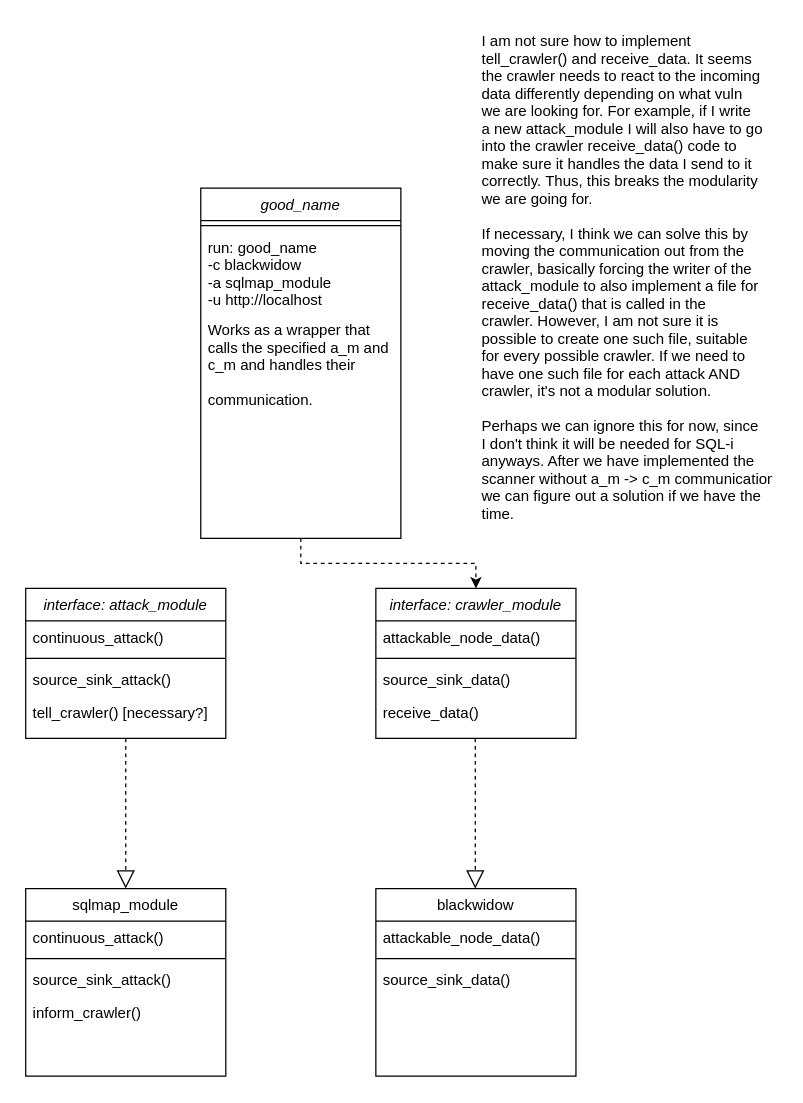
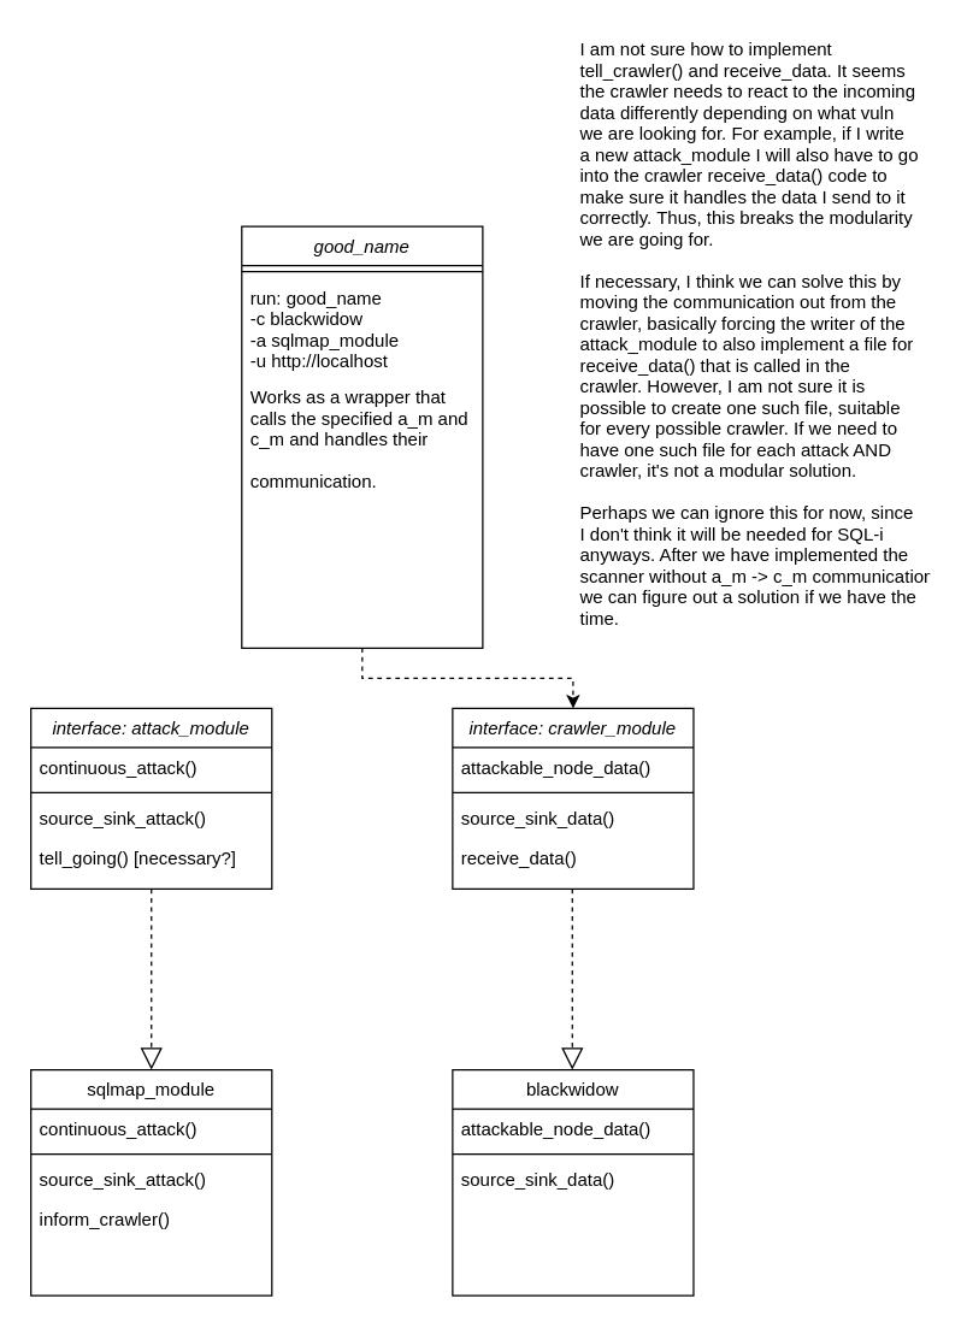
  <mxCell id="0" />
  <mxCell id="1" parent="0" />
  <mxCell id="2" value="interface: attack_module" style="swimlane;fontStyle=2;align=center;verticalAlign=top;childLayout=stackLayout;horizontal=1;startSize=26;horizontalStack=0;resizeParent=1;resizeLast=0;collapsible=1;marginBottom=0;rounded=0;shadow=0;strokeWidth=1;" parent="1" vertex="1"><mxGeometry x="20" y="470" width="160" height="120" as="geometry"><mxRectangle x="220" y="120" width="160" height="26" as="alternateBounds" /></mxGeometry></mxCell>
  <mxCell id="3" value="continuous_attack()" style="text;align=left;verticalAlign=top;spacingLeft=4;spacingRight=4;overflow=hidden;rotatable=0;points=[[0,0.5],[1,0.5]];portConstraint=eastwest;" parent="2" vertex="1"><mxGeometry y="26" width="160" height="26" as="geometry" /></mxCell>
  <mxCell id="4" value="" style="line;html=1;strokeWidth=1;align=left;verticalAlign=middle;spacingTop=-1;spacingLeft=3;spacingRight=3;rotatable=0;labelPosition=right;points=[];portConstraint=eastwest;" parent="2" vertex="1"><mxGeometry y="52" width="160" height="8" as="geometry" /></mxCell>
  <mxCell id="5" value="source_sink_attack()" style="text;align=left;verticalAlign=top;spacingLeft=4;spacingRight=4;overflow=hidden;rotatable=0;points=[[0,0.5],[1,0.5]];portConstraint=eastwest;" parent="2" vertex="1"><mxGeometry y="60" width="160" height="26" as="geometry" /></mxCell>
- <mxCell id="6" value="tell_crawler() [necessary?]" style="text;align=left;verticalAlign=top;spacingLeft=4;spacingRight=4;overflow=hidden;rotatable=0;points=[[0,0.5],[1,0.5]];portConstraint=eastwest;" parent="2" vertex="1"><mxGeometry y="86" width="160" height="26" as="geometry" /></mxCell>
+ <mxCell id="6" value="tell_going() [necessary?]" style="text;align=left;verticalAlign=top;spacingLeft=4;spacingRight=4;overflow=hidden;rotatable=0;points=[[0,0.5],[1,0.5]];portConstraint=eastwest;" parent="2" vertex="1"><mxGeometry y="86" width="160" height="26" as="geometry" /></mxCell>
  <mxCell id="7" value="sqlmap_module" style="swimlane;fontStyle=0;align=center;verticalAlign=top;childLayout=stackLayout;horizontal=1;startSize=26;horizontalStack=0;resizeParent=1;resizeLast=0;collapsible=1;marginBottom=0;rounded=0;shadow=0;strokeWidth=1;" parent="1" vertex="1"><mxGeometry x="20" y="710" width="160" height="150" as="geometry"><mxRectangle x="340" y="380" width="170" height="26" as="alternateBounds" /></mxGeometry></mxCell>
  <mxCell id="8" value="continuous_attack()" style="text;align=left;verticalAlign=top;spacingLeft=4;spacingRight=4;overflow=hidden;rotatable=0;points=[[0,0.5],[1,0.5]];portConstraint=eastwest;" parent="7" vertex="1"><mxGeometry y="26" width="160" height="26" as="geometry" /></mxCell>
  <mxCell id="9" value="" style="line;html=1;strokeWidth=1;align=left;verticalAlign=middle;spacingTop=-1;spacingLeft=3;spacingRight=3;rotatable=0;labelPosition=right;points=[];portConstraint=eastwest;" parent="7" vertex="1"><mxGeometry y="52" width="160" height="8" as="geometry" /></mxCell>
  <mxCell id="10" value="source_sink_attack()" style="text;align=left;verticalAlign=top;spacingLeft=4;spacingRight=4;overflow=hidden;rotatable=0;points=[[0,0.5],[1,0.5]];portConstraint=eastwest;" parent="7" vertex="1"><mxGeometry y="60" width="160" height="26" as="geometry" /></mxCell>
  <mxCell id="11" value="inform_crawler()" style="text;align=left;verticalAlign=top;spacingLeft=4;spacingRight=4;overflow=hidden;rotatable=0;points=[[0,0.5],[1,0.5]];portConstraint=eastwest;" parent="7" vertex="1"><mxGeometry y="86" width="160" height="26" as="geometry" /></mxCell>
  <mxCell id="12" value="interface: crawler_module" style="swimlane;fontStyle=2;align=center;verticalAlign=top;childLayout=stackLayout;horizontal=1;startSize=26;horizontalStack=0;resizeParent=1;resizeLast=0;collapsible=1;marginBottom=0;rounded=0;shadow=0;strokeWidth=1;" parent="1" vertex="1"><mxGeometry x="300" y="470" width="160" height="120" as="geometry"><mxRectangle x="220" y="120" width="160" height="26" as="alternateBounds" /></mxGeometry></mxCell>
  <mxCell id="13" value="attackable_node_data()" style="text;align=left;verticalAlign=top;spacingLeft=4;spacingRight=4;overflow=hidden;rotatable=0;points=[[0,0.5],[1,0.5]];portConstraint=eastwest;" parent="12" vertex="1"><mxGeometry y="26" width="160" height="26" as="geometry" /></mxCell>
  <mxCell id="14" value="" style="line;html=1;strokeWidth=1;align=left;verticalAlign=middle;spacingTop=-1;spacingLeft=3;spacingRight=3;rotatable=0;labelPosition=right;points=[];portConstraint=eastwest;" parent="12" vertex="1"><mxGeometry y="52" width="160" height="8" as="geometry" /></mxCell>
  <mxCell id="15" value="source_sink_data()" style="text;align=left;verticalAlign=top;spacingLeft=4;spacingRight=4;overflow=hidden;rotatable=0;points=[[0,0.5],[1,0.5]];portConstraint=eastwest;" parent="12" vertex="1"><mxGeometry y="60" width="160" height="26" as="geometry" /></mxCell>
  <mxCell id="16" value="receive_data()" style="text;align=left;verticalAlign=top;spacingLeft=4;spacingRight=4;overflow=hidden;rotatable=0;points=[[0,0.5],[1,0.5]];portConstraint=eastwest;" parent="12" vertex="1"><mxGeometry y="86" width="160" height="26" as="geometry" /></mxCell>
  <mxCell id="17" value="blackwidow" style="swimlane;fontStyle=0;align=center;verticalAlign=top;childLayout=stackLayout;horizontal=1;startSize=26;horizontalStack=0;resizeParent=1;resizeLast=0;collapsible=1;marginBottom=0;rounded=0;shadow=0;strokeWidth=1;" parent="1" vertex="1"><mxGeometry x="300" y="710" width="160" height="150" as="geometry"><mxRectangle x="340" y="380" width="170" height="26" as="alternateBounds" /></mxGeometry></mxCell>
  <mxCell id="18" value="attackable_node_data()" style="text;align=left;verticalAlign=top;spacingLeft=4;spacingRight=4;overflow=hidden;rotatable=0;points=[[0,0.5],[1,0.5]];portConstraint=eastwest;" parent="17" vertex="1"><mxGeometry y="26" width="160" height="26" as="geometry" /></mxCell>
  <mxCell id="19" value="" style="line;html=1;strokeWidth=1;align=left;verticalAlign=middle;spacingTop=-1;spacingLeft=3;spacingRight=3;rotatable=0;labelPosition=right;points=[];portConstraint=eastwest;" parent="17" vertex="1"><mxGeometry y="52" width="160" height="8" as="geometry" /></mxCell>
  <mxCell id="20" value="source_sink_data()" style="text;align=left;verticalAlign=top;spacingLeft=4;spacingRight=4;overflow=hidden;rotatable=0;points=[[0,0.5],[1,0.5]];portConstraint=eastwest;" parent="17" vertex="1"><mxGeometry y="60" width="160" height="26" as="geometry" /></mxCell>
  <mxCell id="21" style="edgeStyle=orthogonalEdgeStyle;rounded=0;orthogonalLoop=1;jettySize=auto;html=1;entryX=0.5;entryY=0;entryDx=0;entryDy=0;dashed=1;" parent="1" source="22" target="12" edge="1"><mxGeometry relative="1" as="geometry" /></mxCell>
  <mxCell id="22" value="good_name&#10;" style="swimlane;fontStyle=2;align=center;verticalAlign=top;childLayout=stackLayout;horizontal=1;startSize=26;horizontalStack=0;resizeParent=1;resizeLast=0;collapsible=1;marginBottom=0;rounded=0;shadow=0;strokeWidth=1;" parent="1" vertex="1"><mxGeometry x="160" y="150" width="160" height="280" as="geometry"><mxRectangle x="220" y="120" width="160" height="26" as="alternateBounds" /></mxGeometry></mxCell>
  <mxCell id="23" value="" style="line;html=1;strokeWidth=1;align=left;verticalAlign=middle;spacingTop=-1;spacingLeft=3;spacingRight=3;rotatable=0;labelPosition=right;points=[];portConstraint=eastwest;" parent="22" vertex="1"><mxGeometry y="26" width="160" height="8" as="geometry" /></mxCell>
  <mxCell id="24" value="run: good_name &#10;-c blackwidow&#10;-a sqlmap_module&#10;-u http://localhost" style="text;align=left;verticalAlign=top;spacingLeft=4;spacingRight=4;overflow=hidden;rotatable=0;points=[[0,0.5],[1,0.5]];portConstraint=eastwest;" parent="22" vertex="1"><mxGeometry y="34" width="160" height="66" as="geometry" /></mxCell>
  <mxCell id="25" value="Works as a wrapper that&#10;calls the specified a_m and &#10;c_m and handles their &#10;&#10;communication.&#10; &#10;&#10;" style="text;align=left;verticalAlign=top;spacingLeft=4;spacingRight=4;overflow=hidden;rotatable=0;points=[[0,0.5],[1,0.5]];portConstraint=eastwest;" parent="22" vertex="1"><mxGeometry y="100" width="160" height="90" as="geometry" /></mxCell>
  <mxCell id="26" value="" style="endArrow=block;dashed=1;endFill=0;endSize=12;html=1;entryX=0.5;entryY=0;entryDx=0;entryDy=0;" parent="1" target="7" edge="1"><mxGeometry width="160" relative="1" as="geometry"><mxPoint x="100" y="590" as="sourcePoint" /><mxPoint x="170" y="680" as="targetPoint" /></mxGeometry></mxCell>
  <mxCell id="27" value="" style="endArrow=block;dashed=1;endFill=0;endSize=12;html=1;entryX=0.5;entryY=0;entryDx=0;entryDy=0;" parent="1" edge="1"><mxGeometry width="160" relative="1" as="geometry"><mxPoint x="379.5" y="590" as="sourcePoint" /><mxPoint x="379.5" y="710" as="targetPoint" /></mxGeometry></mxCell>
  <mxCell id="28" value="I am not sure how to implement&#10;tell_crawler() and receive_data. It seems &#10;the crawler needs to react to the incoming&#10;data differently depending on what vuln&#10;we are looking for. For example, if I write&#10;a new attack_module I will also have to go &#10;into the crawler receive_data() code to &#10;make sure it handles the data I send to it &#10;correctly. Thus, this breaks the modularity &#10;we are going for.&#10;&#10;If necessary, I think we can solve this by &#10;moving the communication out from the &#10;crawler, basically forcing the writer of the &#10;attack_module to also implement a file for&#10;receive_data() that is called in the&#10;crawler. However, I am not sure it is&#10;possible to create one such file, suitable&#10;for every possible crawler. If we need to&#10;have one such file for each attack AND &#10;crawler, it's not a modular solution. &#10;&#10;Perhaps we can ignore this for now, since&#10;I don't think it will be needed for SQL-i &#10;anyways. After we have implemented the &#10;scanner without a_m -&gt; c_m communication&#10;we can figure out a solution if we have the &#10;time.&#10;&#10;&#10;&#10;" style="text;align=left;verticalAlign=top;spacingLeft=4;spacingRight=4;overflow=hidden;rotatable=0;points=[[0,0.5],[1,0.5]];portConstraint=eastwest;spacing=1;fontStyle=0" parent="1" vertex="1"><mxGeometry x="380" y="20" width="240" height="420" as="geometry" /></mxCell>
